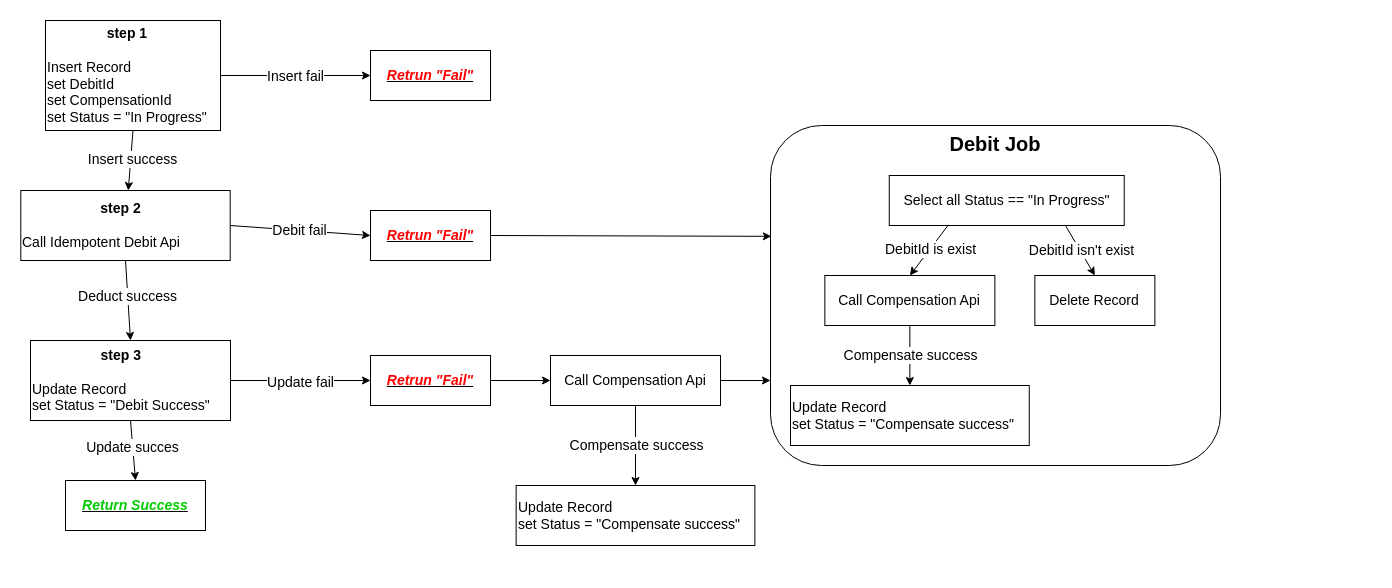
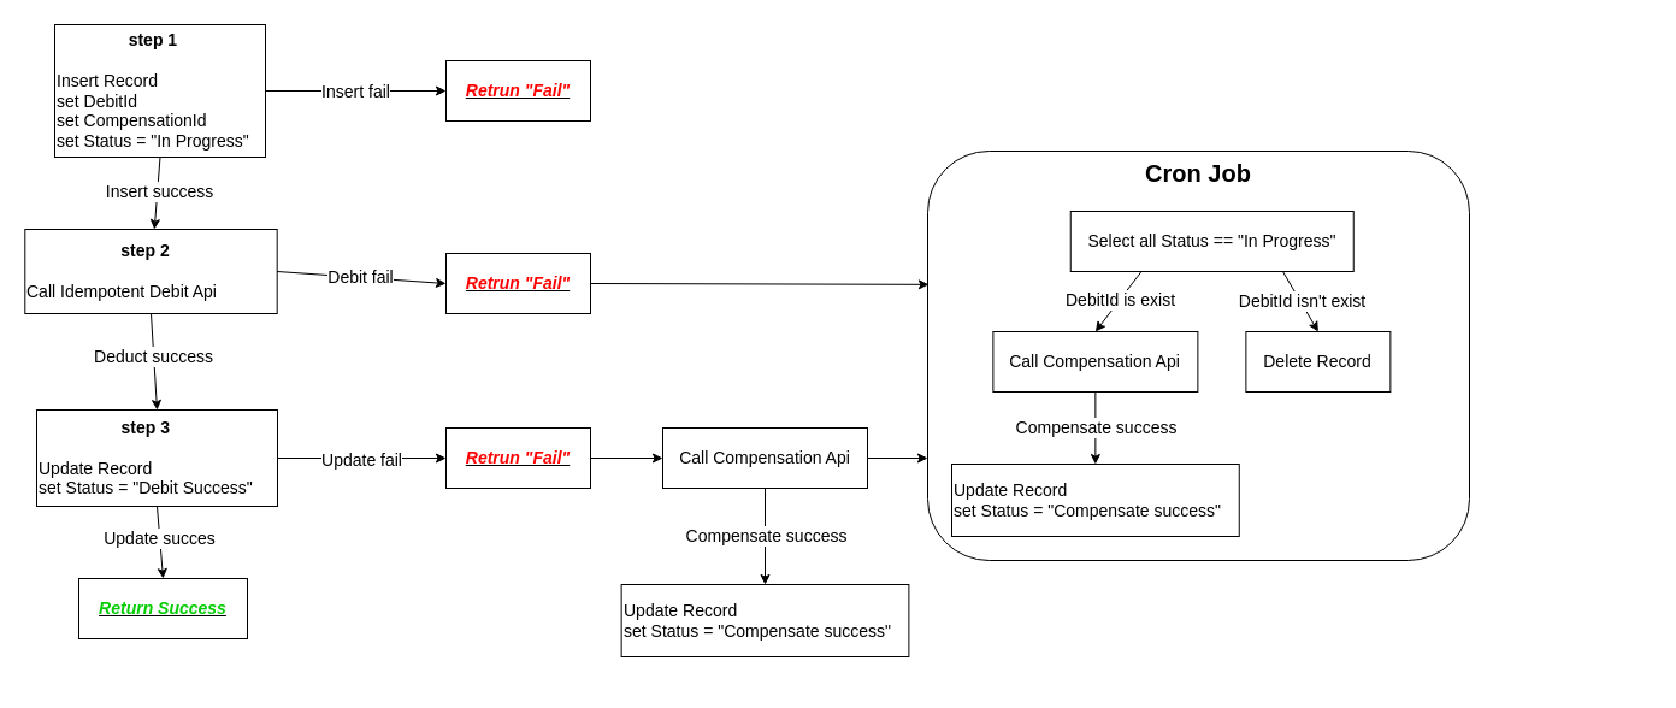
  <mxCell id="0" />
  <mxCell id="1" parent="0" />
  <mxCell id="2" value="&lt;div style=&quot;text-align: center; font-size: 14px;&quot;&gt;&lt;b&gt;&amp;nbsp; &amp;nbsp; &amp;nbsp; &amp;nbsp; &amp;nbsp; step 2&lt;/b&gt;&lt;/div&gt;&lt;div style=&quot;font-size: 14px;&quot;&gt;&lt;span style=&quot;background-color: initial; font-size: 14px;&quot;&gt;&lt;br&gt;&lt;/span&gt;&lt;/div&gt;&lt;div style=&quot;font-size: 14px;&quot;&gt;&lt;span style=&quot;background-color: initial; font-size: 14px;&quot;&gt;Call Idempotent Debit Api&lt;/span&gt;&lt;/div&gt;" style="whiteSpace=wrap;html=1;fontSize=14;align=left;" parent="1" vertex="1"><mxGeometry x="20.31" y="190" width="209.37" height="70" as="geometry" /></mxCell>
  <mxCell id="3" value="" style="edgeStyle=none;orthogonalLoop=1;jettySize=auto;html=1;rounded=0;exitX=0.5;exitY=1;exitDx=0;exitDy=0;entryX=0.5;entryY=0;entryDx=0;entryDy=0;fontSize=14;" parent="1" source="2" target="5" edge="1"><mxGeometry width="100" relative="1" as="geometry"><mxPoint x="140" y="241" as="sourcePoint" /><mxPoint x="130" y="300" as="targetPoint" /><Array as="points" /></mxGeometry></mxCell>
  <mxCell id="4" value="Deduct success" style="edgeLabel;html=1;align=center;verticalAlign=middle;resizable=0;points=[];fontSize=14;" parent="3" vertex="1" connectable="0"><mxGeometry x="-0.114" y="-1" relative="1" as="geometry"><mxPoint as="offset" /></mxGeometry></mxCell>
  <mxCell id="5" value="&lt;div style=&quot;text-align: center; font-size: 14px;&quot;&gt;&lt;b style=&quot;background-color: initial;&quot;&gt;step 3&lt;/b&gt;&lt;br&gt;&lt;/div&gt;&lt;div style=&quot;font-size: 14px;&quot;&gt;&lt;span style=&quot;background-color: initial; font-size: 14px;&quot;&gt;&lt;br&gt;&lt;/span&gt;&lt;/div&gt;&lt;div style=&quot;font-size: 14px;&quot;&gt;&lt;span style=&quot;background-color: initial; font-size: 14px;&quot;&gt;Update Record&lt;/span&gt;&lt;br style=&quot;font-size: 14px;&quot;&gt;&lt;/div&gt;&lt;div style=&quot;font-size: 14px;&quot;&gt;set Status = &quot;Debit Success&quot;&lt;/div&gt;" style="whiteSpace=wrap;html=1;fontSize=14;align=left;" parent="1" vertex="1"><mxGeometry x="29.99" y="340" width="200.01" height="80" as="geometry" /></mxCell>
  <mxCell id="6" value="" style="edgeStyle=none;orthogonalLoop=1;jettySize=auto;html=1;rounded=0;exitX=1;exitY=0.5;exitDx=0;exitDy=0;entryX=0;entryY=0.5;entryDx=0;entryDy=0;fontSize=14;" parent="1" source="5" target="34" edge="1"><mxGeometry width="100" relative="1" as="geometry"><mxPoint x="210" y="369.5" as="sourcePoint" /><mxPoint x="310" y="315" as="targetPoint" /><Array as="points" /></mxGeometry></mxCell>
  <mxCell id="7" value="Update fail" style="edgeLabel;html=1;align=center;verticalAlign=middle;resizable=0;points=[];fontSize=14;" parent="6" vertex="1" connectable="0"><mxGeometry x="-0.015" y="-1" relative="1" as="geometry"><mxPoint as="offset" /></mxGeometry></mxCell>
  <mxCell id="8" value="" style="edgeStyle=none;orthogonalLoop=1;jettySize=auto;html=1;rounded=0;exitX=1;exitY=0.5;exitDx=0;exitDy=0;entryX=0;entryY=0.5;entryDx=0;entryDy=0;fontSize=14;" parent="1" source="2" target="31" edge="1"><mxGeometry width="100" relative="1" as="geometry"><mxPoint x="220" y="199.5" as="sourcePoint" /><mxPoint x="300" y="205" as="targetPoint" /><Array as="points" /></mxGeometry></mxCell>
  <mxCell id="9" value="Debit fail" style="edgeLabel;html=1;align=center;verticalAlign=middle;resizable=0;points=[];fontSize=14;" parent="8" vertex="1" connectable="0"><mxGeometry x="-0.015" relative="1" as="geometry"><mxPoint as="offset" /></mxGeometry></mxCell>
  <mxCell id="10" value="" style="edgeStyle=none;orthogonalLoop=1;jettySize=auto;html=1;rounded=0;exitX=0.5;exitY=1;exitDx=0;exitDy=0;entryX=0.5;entryY=0;entryDx=0;entryDy=0;fontSize=14;" parent="1" source="5" target="12" edge="1"><mxGeometry width="100" relative="1" as="geometry"><mxPoint x="139.5" y="420" as="sourcePoint" /><mxPoint x="139.5" y="499" as="targetPoint" /><Array as="points" /></mxGeometry></mxCell>
  <mxCell id="11" value="Update succes" style="edgeLabel;html=1;align=center;verticalAlign=middle;resizable=0;points=[];fontSize=14;" parent="10" vertex="1" connectable="0"><mxGeometry x="-0.114" y="-1" relative="1" as="geometry"><mxPoint as="offset" /></mxGeometry></mxCell>
  <mxCell id="12" value="&lt;div style=&quot;font-size: 14px;&quot;&gt;&lt;b style=&quot;font-size: 14px;&quot;&gt;&lt;u style=&quot;font-size: 14px;&quot;&gt;&lt;i style=&quot;font-size: 14px;&quot;&gt;&lt;font style=&quot;font-size: 14px;&quot; color=&quot;#00cc00&quot;&gt;Return Success&lt;/font&gt;&lt;/i&gt;&lt;/u&gt;&lt;/b&gt;&lt;/div&gt;" style="whiteSpace=wrap;html=1;fontSize=14;" parent="1" vertex="1"><mxGeometry x="64.99" y="480" width="140.01" height="50" as="geometry" /></mxCell>
  <mxCell id="13" value="&lt;div style=&quot;text-align: center; font-size: 14px;&quot;&gt;&lt;span style=&quot;background-color: initial; font-size: 14px;&quot;&gt;&lt;b&gt;step 1&lt;/b&gt;&lt;/span&gt;&lt;/div&gt;&lt;div style=&quot;font-size: 14px;&quot;&gt;&lt;span style=&quot;background-color: initial; font-size: 14px;&quot;&gt;&lt;br&gt;&lt;/span&gt;&lt;/div&gt;&lt;div style=&quot;font-size: 14px;&quot;&gt;&lt;span style=&quot;background-color: initial; font-size: 14px;&quot;&gt;Insert Record&lt;/span&gt;&lt;/div&gt;&lt;div style=&quot;font-size: 14px;&quot;&gt;set DebitId&lt;/div&gt;&lt;div style=&quot;font-size: 14px;&quot;&gt;set CompensationId&lt;/div&gt;&lt;div style=&quot;font-size: 14px;&quot;&gt;set Status = &quot;In Progress&quot;&lt;/div&gt;" style="whiteSpace=wrap;html=1;fontSize=14;align=left;" parent="1" vertex="1"><mxGeometry x="45" y="20" width="175" height="110" as="geometry" /></mxCell>
  <mxCell id="14" value="" style="edgeStyle=none;orthogonalLoop=1;jettySize=auto;html=1;rounded=0;exitX=0.5;exitY=1;exitDx=0;exitDy=0;fontSize=14;" parent="1" source="13" target="2" edge="1"><mxGeometry width="100" relative="1" as="geometry"><mxPoint x="140" y="100" as="sourcePoint" /><mxPoint x="140" y="150" as="targetPoint" /><Array as="points" /></mxGeometry></mxCell>
  <mxCell id="15" value="Insert success" style="edgeLabel;html=1;align=center;verticalAlign=middle;resizable=0;points=[];fontSize=14;" parent="14" vertex="1" connectable="0"><mxGeometry x="-0.04" y="1" relative="1" as="geometry"><mxPoint as="offset" /></mxGeometry></mxCell>
  <mxCell id="16" value="" style="edgeStyle=none;orthogonalLoop=1;jettySize=auto;html=1;rounded=0;exitX=0.5;exitY=1;exitDx=0;exitDy=0;entryX=0.5;entryY=0;entryDx=0;entryDy=0;fontSize=14;" parent="1" source="33" target="32" edge="1"><mxGeometry width="100" relative="1" as="geometry"><mxPoint x="370" y="340" as="sourcePoint" /><mxPoint x="520" y="405" as="targetPoint" /><Array as="points" /></mxGeometry></mxCell>
  <mxCell id="17" value="Compensate success" style="edgeLabel;html=1;align=center;verticalAlign=middle;resizable=0;points=[];fontSize=14;" parent="16" vertex="1" connectable="0"><mxGeometry relative="1" as="geometry"><mxPoint as="offset" /></mxGeometry></mxCell>
  <mxCell id="18" value="" style="group;fontSize=14;align=left;" parent="1" vertex="1" connectable="0"><mxGeometry x="780" y="106" width="590" height="460" as="geometry" /></mxCell>
  <mxCell id="19" value="" style="group;fontSize=14;" parent="18" vertex="1" connectable="0"><mxGeometry x="-20" y="19" width="610" height="370" as="geometry" /></mxCell>
- <mxCell id="20" value="&lt;b style=&quot;&quot;&gt;&lt;font style=&quot;font-size: 20px;&quot;&gt;Debit Job&lt;/font&gt;&lt;/b&gt;" style="rounded=1;whiteSpace=wrap;html=1;verticalAlign=top;fontSize=14;" parent="19" vertex="1"><mxGeometry x="10" width="450" height="340" as="geometry" /></mxCell>
+ <mxCell id="20" value="&lt;b style=&quot;&quot;&gt;&lt;font style=&quot;font-size: 20px;&quot;&gt;Cron Job&lt;/font&gt;&lt;/b&gt;" style="rounded=1;whiteSpace=wrap;html=1;verticalAlign=top;fontSize=14;" parent="19" vertex="1"><mxGeometry x="10" width="450" height="340" as="geometry" /></mxCell>
  <mxCell id="21" value="" style="edgeStyle=none;orthogonalLoop=1;jettySize=auto;html=1;rounded=0;exitX=0.25;exitY=1;exitDx=0;exitDy=0;entryX=0.5;entryY=0;entryDx=0;entryDy=0;fontSize=14;" parent="19" source="25" target="27" edge="1"><mxGeometry width="100" relative="1" as="geometry"><mxPoint x="88.74" y="110" as="sourcePoint" /><mxPoint x="68.74" y="160" as="targetPoint" /><Array as="points" /></mxGeometry></mxCell>
  <mxCell id="22" value="DebitId is exist" style="edgeLabel;html=1;align=center;verticalAlign=middle;resizable=0;points=[];fontSize=14;" parent="21" vertex="1" connectable="0"><mxGeometry x="-0.086" relative="1" as="geometry"><mxPoint as="offset" /></mxGeometry></mxCell>
  <mxCell id="23" value="" style="edgeStyle=none;orthogonalLoop=1;jettySize=auto;html=1;rounded=0;exitX=0.75;exitY=1;exitDx=0;exitDy=0;entryX=0.5;entryY=0;entryDx=0;entryDy=0;fontSize=14;" parent="19" source="25" target="26" edge="1"><mxGeometry width="100" relative="1" as="geometry"><mxPoint x="158.74" y="110" as="sourcePoint" /><mxPoint x="178.74" y="160" as="targetPoint" /><Array as="points" /></mxGeometry></mxCell>
  <mxCell id="24" value="DebitId isn't exist" style="edgeLabel;html=1;align=center;verticalAlign=middle;resizable=0;points=[];fontSize=14;" parent="23" vertex="1" connectable="0"><mxGeometry x="0.012" y="1" relative="1" as="geometry"><mxPoint as="offset" /></mxGeometry></mxCell>
  <mxCell id="25" value="&lt;div style=&quot;font-size: 14px;&quot;&gt;&lt;span style=&quot;background-color: initial; font-size: 14px;&quot;&gt;Select all&amp;nbsp;&lt;/span&gt;&lt;span style=&quot;background-color: initial;&quot;&gt;Status ==&lt;/span&gt;&lt;span style=&quot;text-align: left; background-color: initial;&quot;&gt;&amp;nbsp;&lt;/span&gt;&lt;span style=&quot;text-align: left; background-color: initial;&quot;&gt;&quot;In Progress&quot;&lt;/span&gt;&lt;/div&gt;" style="whiteSpace=wrap;html=1;fontSize=14;" parent="19" vertex="1"><mxGeometry x="128.74" y="50" width="235" height="50" as="geometry" /></mxCell>
  <mxCell id="26" value="Delete Record" style="whiteSpace=wrap;html=1;fontSize=14;" parent="19" vertex="1"><mxGeometry x="274.37" y="150" width="120" height="50" as="geometry" /></mxCell>
  <mxCell id="27" value="&lt;div style=&quot;font-size: 14px;&quot;&gt;&lt;span style=&quot;background-color: initial; font-size: 14px;&quot;&gt;Call Compensation Api&lt;/span&gt;&lt;br style=&quot;font-size: 14px;&quot;&gt;&lt;/div&gt;" style="whiteSpace=wrap;html=1;fontSize=14;" parent="19" vertex="1"><mxGeometry x="64.37" y="150" width="170" height="50" as="geometry" /></mxCell>
  <mxCell id="28" value="&lt;div style=&quot;font-size: 14px;&quot;&gt;&lt;div&gt;&lt;span style=&quot;background-color: initial;&quot;&gt;Update Record&lt;/span&gt;&lt;br&gt;&lt;/div&gt;&lt;div style=&quot;&quot;&gt;set Status = &quot;&lt;span style=&quot;text-align: center; text-wrap: nowrap; background-color: rgb(255, 255, 255);&quot;&gt;Compensate success&lt;/span&gt;&quot;&lt;/div&gt;&lt;/div&gt;" style="whiteSpace=wrap;html=1;fontSize=14;align=left;" parent="19" vertex="1"><mxGeometry x="30.0" y="260" width="238.75" height="60" as="geometry" /></mxCell>
  <mxCell id="29" value="" style="edgeStyle=none;orthogonalLoop=1;jettySize=auto;html=1;rounded=0;exitX=0.5;exitY=1;exitDx=0;exitDy=0;entryX=0.5;entryY=0;entryDx=0;entryDy=0;fontSize=14;" parent="19" source="27" target="28" edge="1"><mxGeometry width="100" relative="1" as="geometry"><mxPoint x="-166.26" y="285" as="sourcePoint" /><mxPoint x="-166.26" y="365" as="targetPoint" /><Array as="points" /></mxGeometry></mxCell>
  <mxCell id="30" value="Compensate success" style="edgeLabel;html=1;align=center;verticalAlign=middle;resizable=0;points=[];fontSize=14;" parent="29" vertex="1" connectable="0"><mxGeometry relative="1" as="geometry"><mxPoint as="offset" /></mxGeometry></mxCell>
  <mxCell id="31" value="&lt;div style=&quot;font-size: 14px;&quot;&gt;&lt;b&gt;&lt;u&gt;&lt;font color=&quot;#ff0000&quot;&gt;&lt;i&gt;Retrun &quot;Fail&quot;&lt;/i&gt;&lt;/font&gt;&lt;/u&gt;&lt;/b&gt;&lt;br&gt;&lt;/div&gt;" style="whiteSpace=wrap;html=1;fontSize=14;" parent="1" vertex="1"><mxGeometry x="370" y="210" width="120" height="50" as="geometry" /></mxCell>
  <mxCell id="32" value="&lt;div style=&quot;font-size: 14px;&quot;&gt;&lt;div&gt;&lt;span style=&quot;background-color: initial;&quot;&gt;Update Record&lt;/span&gt;&lt;br&gt;&lt;/div&gt;&lt;div style=&quot;&quot;&gt;set Status = &quot;&lt;span style=&quot;text-align: center; text-wrap: nowrap; background-color: rgb(255, 255, 255);&quot;&gt;Compensate success&lt;/span&gt;&quot;&lt;/div&gt;&lt;/div&gt;" style="whiteSpace=wrap;html=1;fontSize=14;align=left;" parent="1" vertex="1"><mxGeometry x="515.63" y="485" width="238.75" height="60" as="geometry" /></mxCell>
  <mxCell id="33" value="&lt;div style=&quot;font-size: 14px;&quot;&gt;&lt;span style=&quot;background-color: initial; font-size: 14px;&quot;&gt;Call Compensation Api&lt;/span&gt;&lt;br style=&quot;font-size: 14px;&quot;&gt;&lt;/div&gt;" style="whiteSpace=wrap;html=1;fontSize=14;" parent="1" vertex="1"><mxGeometry x="550" y="355" width="170" height="50" as="geometry" /></mxCell>
  <mxCell id="34" value="&lt;div style=&quot;font-size: 14px;&quot;&gt;&lt;b&gt;&lt;u&gt;&lt;font color=&quot;#ff0000&quot;&gt;&lt;i&gt;Retrun &quot;Fail&quot;&lt;/i&gt;&lt;/font&gt;&lt;/u&gt;&lt;/b&gt;&lt;br&gt;&lt;/div&gt;" style="whiteSpace=wrap;html=1;fontSize=14;" parent="1" vertex="1"><mxGeometry x="370" y="355" width="120" height="50" as="geometry" /></mxCell>
  <mxCell id="35" value="&lt;div style=&quot;font-size: 14px;&quot;&gt;&lt;b style=&quot;font-size: 14px;&quot;&gt;&lt;u style=&quot;font-size: 14px;&quot;&gt;&lt;font style=&quot;font-size: 14px;&quot; color=&quot;#ff0000&quot;&gt;&lt;i style=&quot;font-size: 14px;&quot;&gt;Retrun &quot;Fail&quot;&lt;/i&gt;&lt;/font&gt;&lt;/u&gt;&lt;/b&gt;&lt;/div&gt;" style="whiteSpace=wrap;html=1;fontSize=14;" parent="1" vertex="1"><mxGeometry x="370" y="50" width="120" height="50" as="geometry" /></mxCell>
  <mxCell id="36" value="" style="edgeStyle=none;orthogonalLoop=1;jettySize=auto;html=1;rounded=0;exitX=1;exitY=0.5;exitDx=0;exitDy=0;entryX=0;entryY=0.5;entryDx=0;entryDy=0;fontSize=14;" parent="1" source="13" target="35" edge="1"><mxGeometry width="100" relative="1" as="geometry"><mxPoint x="200" y="215" as="sourcePoint" /><mxPoint x="330" y="215" as="targetPoint" /><Array as="points" /></mxGeometry></mxCell>
  <mxCell id="37" value="Insert fail" style="edgeLabel;html=1;align=center;verticalAlign=middle;resizable=0;points=[];fontSize=14;" parent="36" vertex="1" connectable="0"><mxGeometry x="-0.015" relative="1" as="geometry"><mxPoint as="offset" /></mxGeometry></mxCell>
  <mxCell id="38" value="" style="edgeStyle=none;orthogonalLoop=1;jettySize=auto;html=1;rounded=0;exitX=1;exitY=0.5;exitDx=0;exitDy=0;entryX=0;entryY=0.5;entryDx=0;entryDy=0;" parent="1" source="34" target="33" edge="1"><mxGeometry width="100" relative="1" as="geometry"><mxPoint x="530" y="530" as="sourcePoint" /><mxPoint x="630" y="530" as="targetPoint" /><Array as="points" /></mxGeometry></mxCell>
  <mxCell id="39" value="" style="edgeStyle=none;orthogonalLoop=1;jettySize=auto;html=1;rounded=0;exitX=1;exitY=0.5;exitDx=0;exitDy=0;entryX=0;entryY=0.75;entryDx=0;entryDy=0;" parent="1" source="33" target="20" edge="1"><mxGeometry width="100" relative="1" as="geometry"><mxPoint x="370" y="470" as="sourcePoint" /><mxPoint x="790" y="380" as="targetPoint" /><Array as="points" /></mxGeometry></mxCell>
  <mxCell id="40" value="" style="edgeStyle=none;orthogonalLoop=1;jettySize=auto;html=1;rounded=0;exitX=1;exitY=0.5;exitDx=0;exitDy=0;entryX=0.002;entryY=0.326;entryDx=0;entryDy=0;entryPerimeter=0;" parent="1" source="31" target="20" edge="1"><mxGeometry width="100" relative="1" as="geometry"><mxPoint x="510" y="210" as="sourcePoint" /><mxPoint x="760" y="240" as="targetPoint" /><Array as="points" /></mxGeometry></mxCell>
